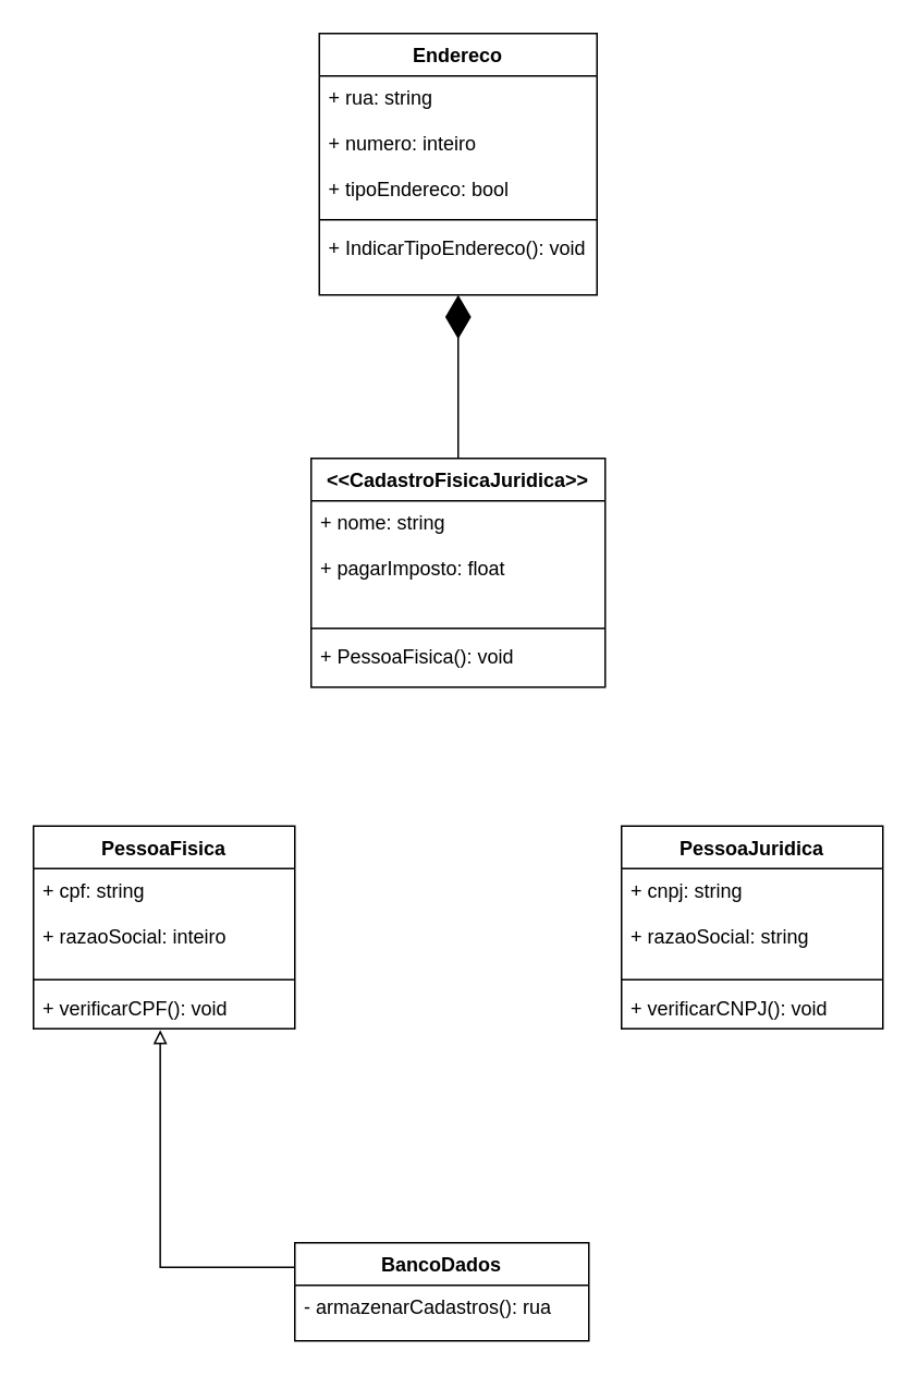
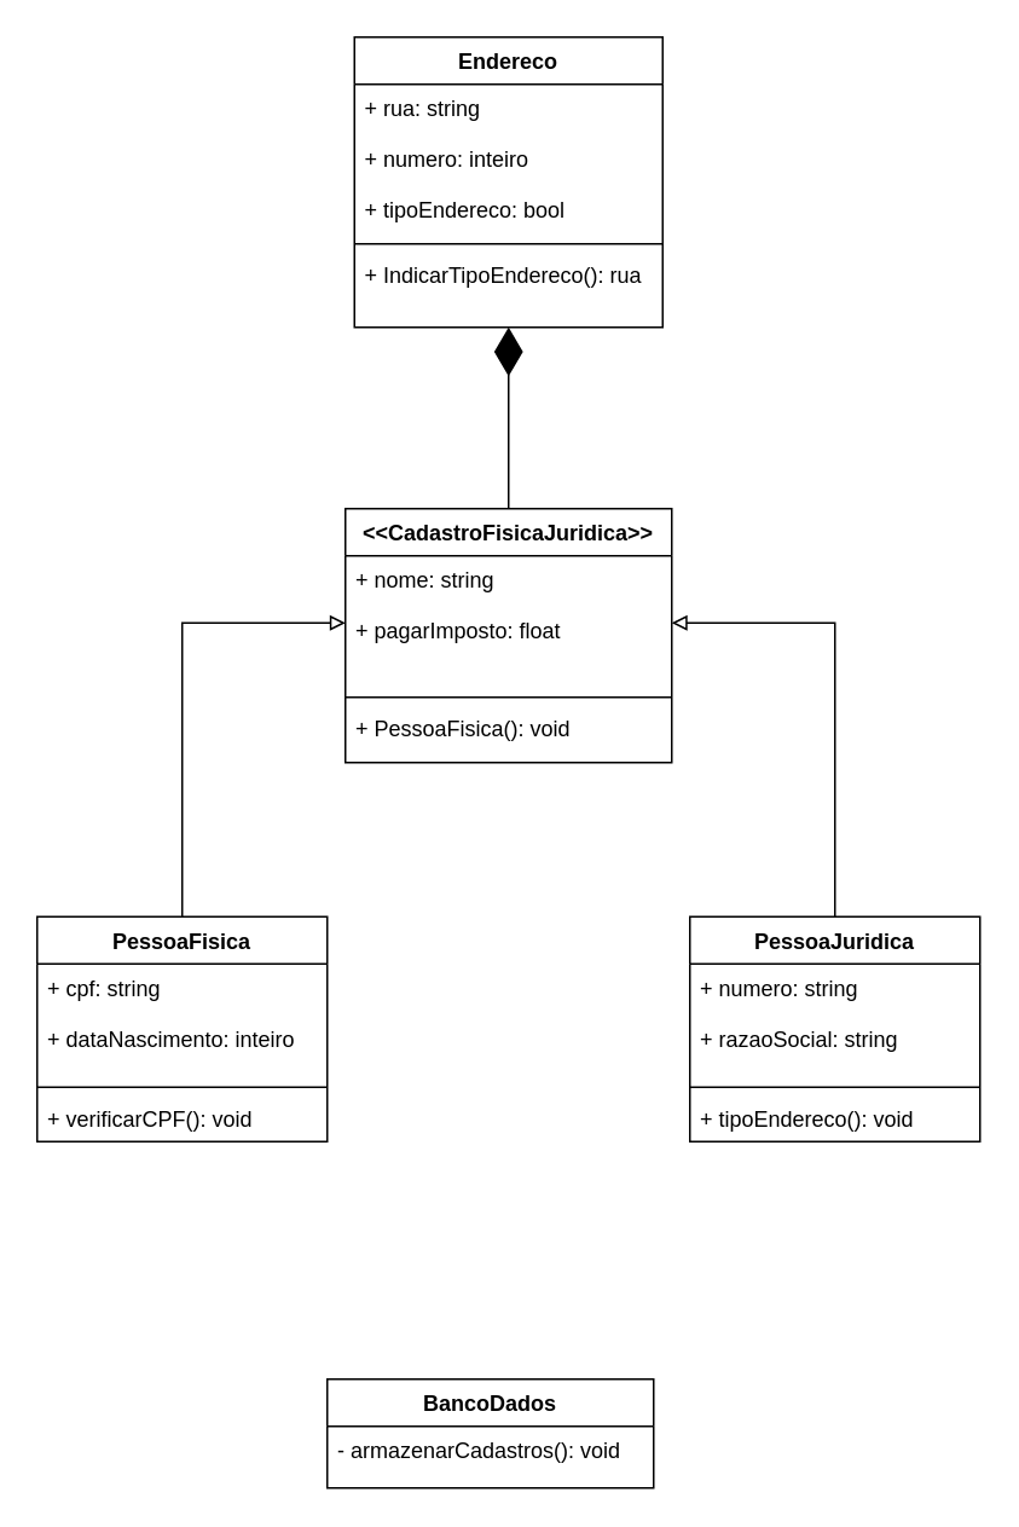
  <mxCell id="0" />
  <mxCell id="1" parent="0" />
  <mxCell id="2" value="Endereco" style="swimlane;fontStyle=1;align=center;verticalAlign=top;childLayout=stackLayout;horizontal=1;startSize=26;horizontalStack=0;resizeParent=1;resizeParentMax=0;resizeLast=0;collapsible=1;marginBottom=0;" parent="1" vertex="1"><mxGeometry x="195" y="20" width="170" height="160" as="geometry" /></mxCell>
  <mxCell id="3" value="+ rua: string&#10;&#10;+ numero: inteiro&#10;&#10;+ tipoEndereco: bool" style="text;strokeColor=none;fillColor=none;align=left;verticalAlign=top;spacingLeft=4;spacingRight=4;overflow=hidden;rotatable=0;points=[[0,0.5],[1,0.5]];portConstraint=eastwest;" parent="2" vertex="1"><mxGeometry y="26" width="170" height="84" as="geometry" /></mxCell>
  <mxCell id="4" value="" style="line;strokeWidth=1;fillColor=none;align=left;verticalAlign=middle;spacingTop=-1;spacingLeft=3;spacingRight=3;rotatable=0;labelPosition=right;points=[];portConstraint=eastwest;" parent="2" vertex="1"><mxGeometry y="110" width="170" height="8" as="geometry" /></mxCell>
- <mxCell id="5" value="+ IndicarTipoEndereco(): void" style="text;strokeColor=none;fillColor=none;align=left;verticalAlign=top;spacingLeft=4;spacingRight=4;overflow=hidden;rotatable=0;points=[[0,0.5],[1,0.5]];portConstraint=eastwest;" parent="2" vertex="1"><mxGeometry y="118" width="170" height="42" as="geometry" /></mxCell>
+ <mxCell id="5" value="+ IndicarTipoEndereco(): rua" style="text;strokeColor=none;fillColor=none;align=left;verticalAlign=top;spacingLeft=4;spacingRight=4;overflow=hidden;rotatable=0;points=[[0,0.5],[1,0.5]];portConstraint=eastwest;" parent="2" vertex="1"><mxGeometry y="118" width="170" height="42" as="geometry" /></mxCell>
+ <mxCell id="6" style="edgeStyle=orthogonalEdgeStyle;rounded=0;orthogonalLoop=1;jettySize=auto;html=1;exitX=0.5;exitY=0;exitDx=0;exitDy=0;entryX=0;entryY=0.5;entryDx=0;entryDy=0;startArrow=none;startFill=0;endArrow=block;endFill=0;" parent="1" source="7" target="12" edge="1"><mxGeometry relative="1" as="geometry" /></mxCell>
  <mxCell id="7" value="PessoaFisica" style="swimlane;fontStyle=1;align=center;verticalAlign=top;childLayout=stackLayout;horizontal=1;startSize=26;horizontalStack=0;resizeParent=1;resizeParentMax=0;resizeLast=0;collapsible=1;marginBottom=0;" parent="1" vertex="1"><mxGeometry x="20" y="505" width="160" height="124" as="geometry" /></mxCell>
- <mxCell id="8" value="+ cpf: string&#10;&#10;+ razaoSocial: inteiro" style="text;strokeColor=none;fillColor=none;align=left;verticalAlign=top;spacingLeft=4;spacingRight=4;overflow=hidden;rotatable=0;points=[[0,0.5],[1,0.5]];portConstraint=eastwest;" parent="7" vertex="1"><mxGeometry y="26" width="160" height="64" as="geometry" /></mxCell>
+ <mxCell id="8" value="+ cpf: string&#10;&#10;+ dataNascimento: inteiro" style="text;strokeColor=none;fillColor=none;align=left;verticalAlign=top;spacingLeft=4;spacingRight=4;overflow=hidden;rotatable=0;points=[[0,0.5],[1,0.5]];portConstraint=eastwest;" parent="7" vertex="1"><mxGeometry y="26" width="160" height="64" as="geometry" /></mxCell>
  <mxCell id="9" value="" style="line;strokeWidth=1;fillColor=none;align=left;verticalAlign=middle;spacingTop=-1;spacingLeft=3;spacingRight=3;rotatable=0;labelPosition=right;points=[];portConstraint=eastwest;" parent="7" vertex="1"><mxGeometry y="90" width="160" height="8" as="geometry" /></mxCell>
  <mxCell id="10" value="+ verificarCPF(): void" style="text;strokeColor=none;fillColor=none;align=left;verticalAlign=top;spacingLeft=4;spacingRight=4;overflow=hidden;rotatable=0;points=[[0,0.5],[1,0.5]];portConstraint=eastwest;" parent="7" vertex="1"><mxGeometry y="98" width="160" height="26" as="geometry" /></mxCell>
  <mxCell id="11" value="&lt;&lt;CadastroFisicaJuridica&gt;&gt;" style="swimlane;fontStyle=1;align=center;verticalAlign=top;childLayout=stackLayout;horizontal=1;startSize=26;horizontalStack=0;resizeParent=1;resizeParentMax=0;resizeLast=0;collapsible=1;marginBottom=0;" parent="1" vertex="1"><mxGeometry x="190" y="280" width="180" height="140" as="geometry" /></mxCell>
  <mxCell id="12" value="+ nome: string&#10;&#10;+ pagarImposto: float" style="text;strokeColor=none;fillColor=none;align=left;verticalAlign=top;spacingLeft=4;spacingRight=4;overflow=hidden;rotatable=0;points=[[0,0.5],[1,0.5]];portConstraint=eastwest;" parent="11" vertex="1"><mxGeometry y="26" width="180" height="74" as="geometry" /></mxCell>
  <mxCell id="13" value="" style="line;strokeWidth=1;fillColor=none;align=left;verticalAlign=middle;spacingTop=-1;spacingLeft=3;spacingRight=3;rotatable=0;labelPosition=right;points=[];portConstraint=eastwest;" parent="11" vertex="1"><mxGeometry y="100" width="180" height="8" as="geometry" /></mxCell>
  <mxCell id="14" value="+ PessoaFisica(): void" style="text;strokeColor=none;fillColor=none;align=left;verticalAlign=top;spacingLeft=4;spacingRight=4;overflow=hidden;rotatable=0;points=[[0,0.5],[1,0.5]];portConstraint=eastwest;" parent="11" vertex="1"><mxGeometry y="108" width="180" height="32" as="geometry" /></mxCell>
+ <mxCell id="15" style="edgeStyle=orthogonalEdgeStyle;rounded=0;orthogonalLoop=1;jettySize=auto;html=1;exitX=0.5;exitY=0;exitDx=0;exitDy=0;entryX=1;entryY=0.5;entryDx=0;entryDy=0;endArrow=block;endFill=0;" parent="1" source="16" target="12" edge="1"><mxGeometry relative="1" as="geometry" /></mxCell>
  <mxCell id="16" value="PessoaJuridica" style="swimlane;fontStyle=1;align=center;verticalAlign=top;childLayout=stackLayout;horizontal=1;startSize=26;horizontalStack=0;resizeParent=1;resizeParentMax=0;resizeLast=0;collapsible=1;marginBottom=0;" parent="1" vertex="1"><mxGeometry x="380" y="505" width="160" height="124" as="geometry" /></mxCell>
- <mxCell id="17" value="+ cnpj: string&#10;&#10;+ razaoSocial: string" style="text;strokeColor=none;fillColor=none;align=left;verticalAlign=top;spacingLeft=4;spacingRight=4;overflow=hidden;rotatable=0;points=[[0,0.5],[1,0.5]];portConstraint=eastwest;" parent="16" vertex="1"><mxGeometry y="26" width="160" height="64" as="geometry" /></mxCell>
+ <mxCell id="17" value="+ numero: string&#10;&#10;+ razaoSocial: string" style="text;strokeColor=none;fillColor=none;align=left;verticalAlign=top;spacingLeft=4;spacingRight=4;overflow=hidden;rotatable=0;points=[[0,0.5],[1,0.5]];portConstraint=eastwest;" parent="16" vertex="1"><mxGeometry y="26" width="160" height="64" as="geometry" /></mxCell>
  <mxCell id="18" value="" style="line;strokeWidth=1;fillColor=none;align=left;verticalAlign=middle;spacingTop=-1;spacingLeft=3;spacingRight=3;rotatable=0;labelPosition=right;points=[];portConstraint=eastwest;" parent="16" vertex="1"><mxGeometry y="90" width="160" height="8" as="geometry" /></mxCell>
- <mxCell id="19" value="+ verificarCNPJ(): void" style="text;strokeColor=none;fillColor=none;align=left;verticalAlign=top;spacingLeft=4;spacingRight=4;overflow=hidden;rotatable=0;points=[[0,0.5],[1,0.5]];portConstraint=eastwest;" parent="16" vertex="1"><mxGeometry y="98" width="160" height="26" as="geometry" /></mxCell>
+ <mxCell id="19" value="+ tipoEndereco(): void" style="text;strokeColor=none;fillColor=none;align=left;verticalAlign=top;spacingLeft=4;spacingRight=4;overflow=hidden;rotatable=0;points=[[0,0.5],[1,0.5]];portConstraint=eastwest;" parent="16" vertex="1"><mxGeometry y="98" width="160" height="26" as="geometry" /></mxCell>
  <mxCell id="20" value="" style="endArrow=diamondThin;endFill=1;endSize=24;html=1;rounded=0;exitX=0.5;exitY=0;exitDx=0;exitDy=0;" edge="1" parent="1" source="11" target="5"><mxGeometry width="160" relative="1" as="geometry"><mxPoint x="200" y="440" as="sourcePoint" /><mxPoint x="360" y="440" as="targetPoint" /></mxGeometry></mxCell>
- <mxCell id="21" style="edgeStyle=orthogonalEdgeStyle;rounded=0;orthogonalLoop=1;jettySize=auto;html=1;exitX=0;exitY=0.25;exitDx=0;exitDy=0;startArrow=none;startFill=0;endArrow=block;endFill=0;entryX=0.485;entryY=1.031;entryDx=0;entryDy=0;entryPerimeter=0;" edge="1" parent="1" source="22" target="10"><mxGeometry relative="1" as="geometry"><mxPoint x="90" y="640" as="targetPoint" /></mxGeometry></mxCell>
  <mxCell id="22" value="BancoDados" style="swimlane;fontStyle=1;childLayout=stackLayout;horizontal=1;startSize=26;fillColor=none;horizontalStack=0;resizeParent=1;resizeParentMax=0;resizeLast=0;collapsible=1;marginBottom=0;" vertex="1" parent="1"><mxGeometry x="180" y="760" width="180" height="60" as="geometry" /></mxCell>
- <mxCell id="23" value="- armazenarCadastros(): rua&#10;" style="text;strokeColor=none;fillColor=none;align=left;verticalAlign=top;spacingLeft=4;spacingRight=4;overflow=hidden;rotatable=0;points=[[0,0.5],[1,0.5]];portConstraint=eastwest;" vertex="1" parent="22"><mxGeometry y="26" width="180" height="34" as="geometry" /></mxCell>
+ <mxCell id="23" value="- armazenarCadastros(): void&#10;" style="text;strokeColor=none;fillColor=none;align=left;verticalAlign=top;spacingLeft=4;spacingRight=4;overflow=hidden;rotatable=0;points=[[0,0.5],[1,0.5]];portConstraint=eastwest;" vertex="1" parent="22"><mxGeometry y="26" width="180" height="34" as="geometry" /></mxCell>
